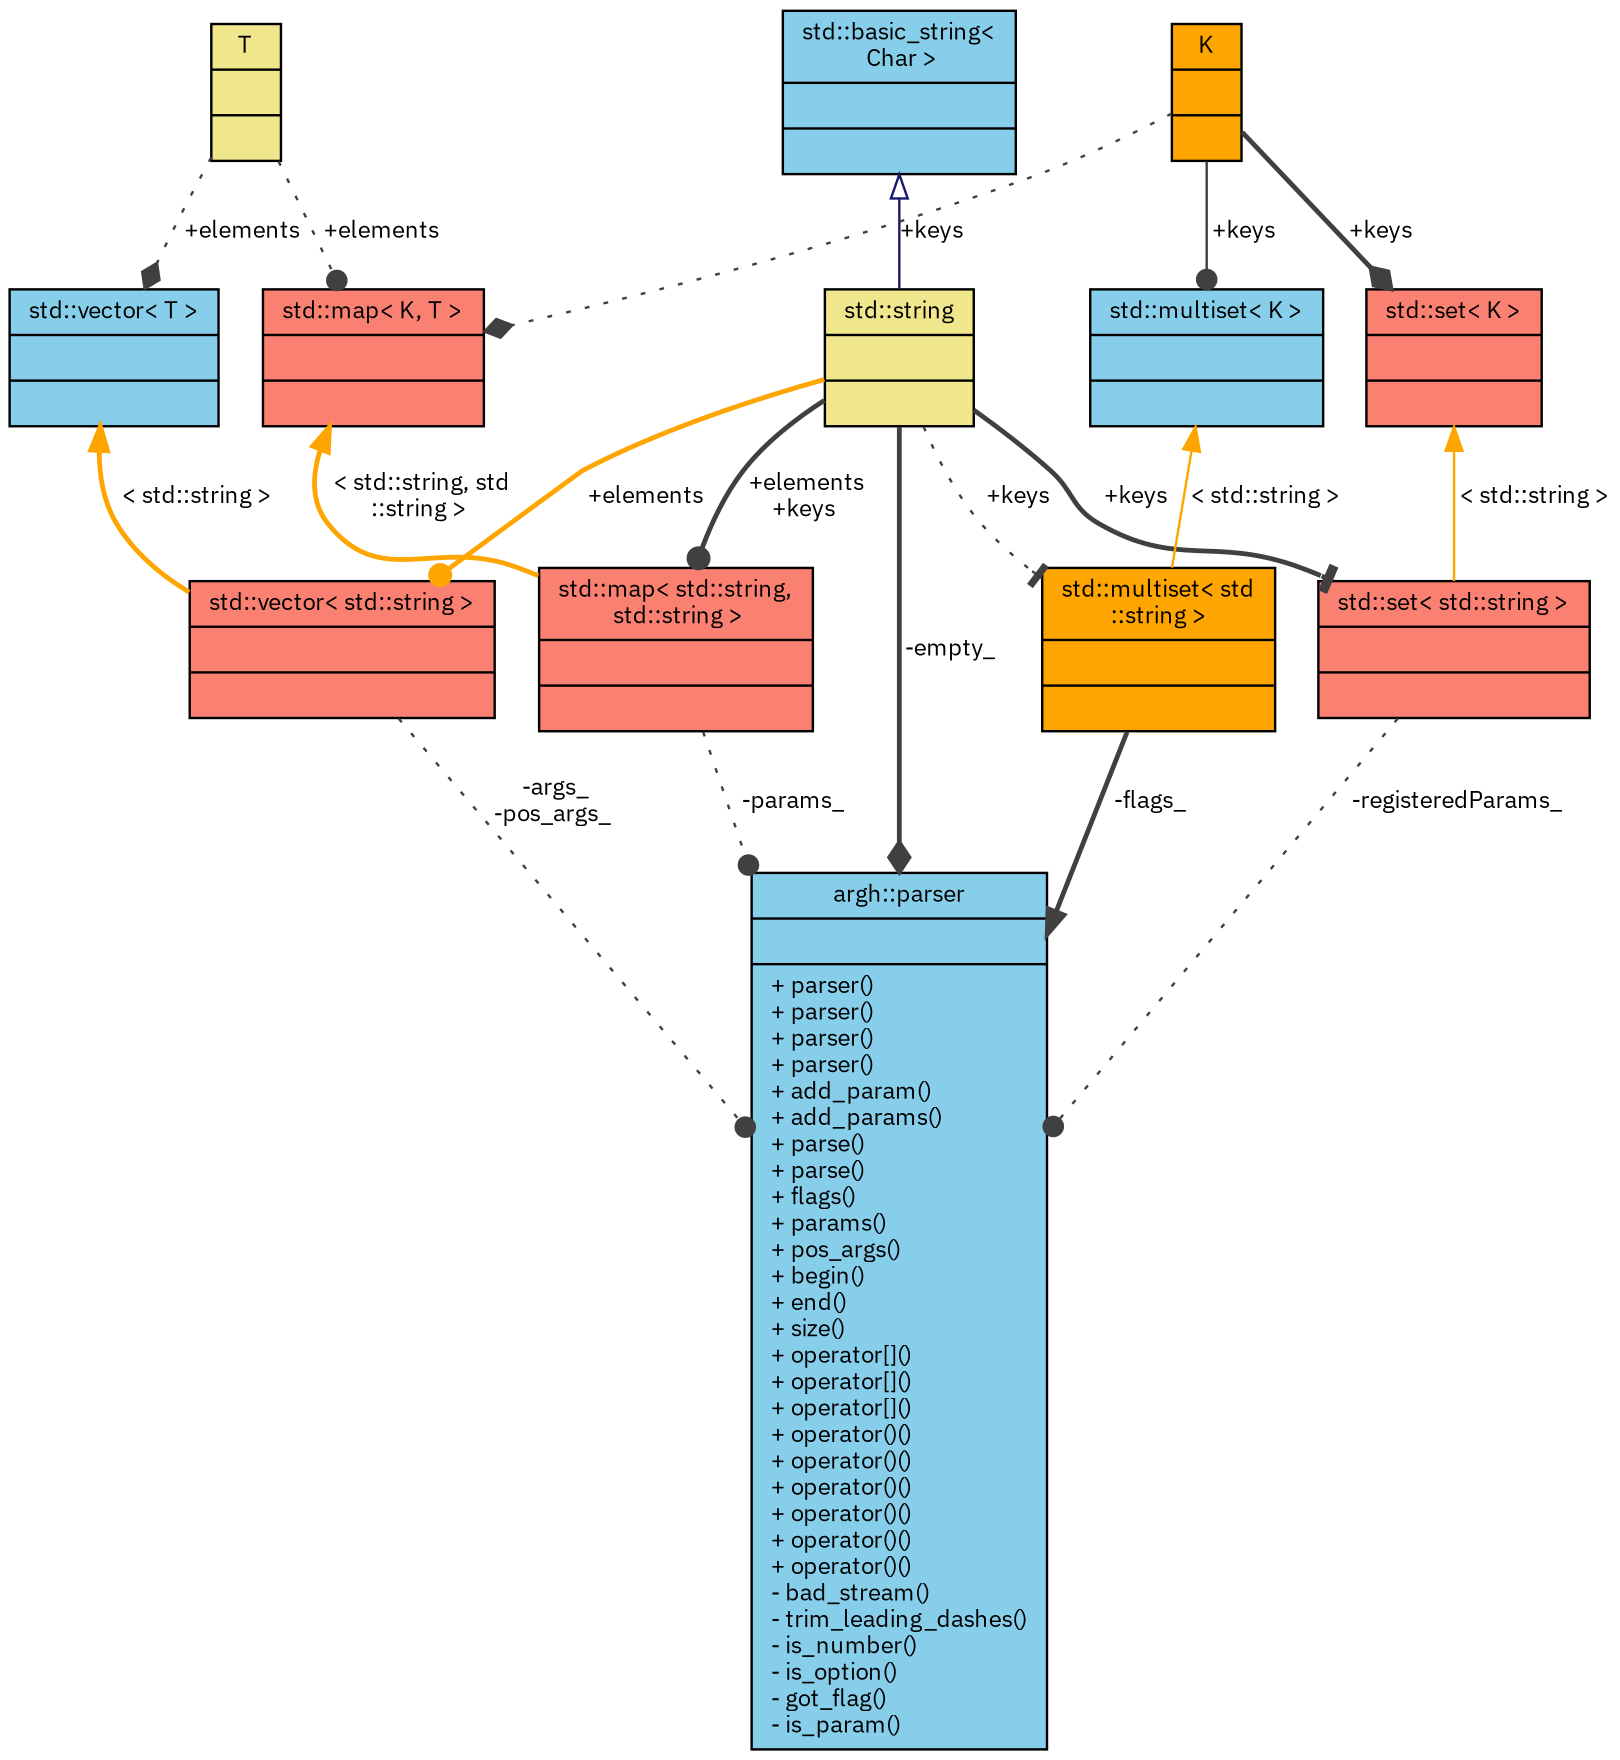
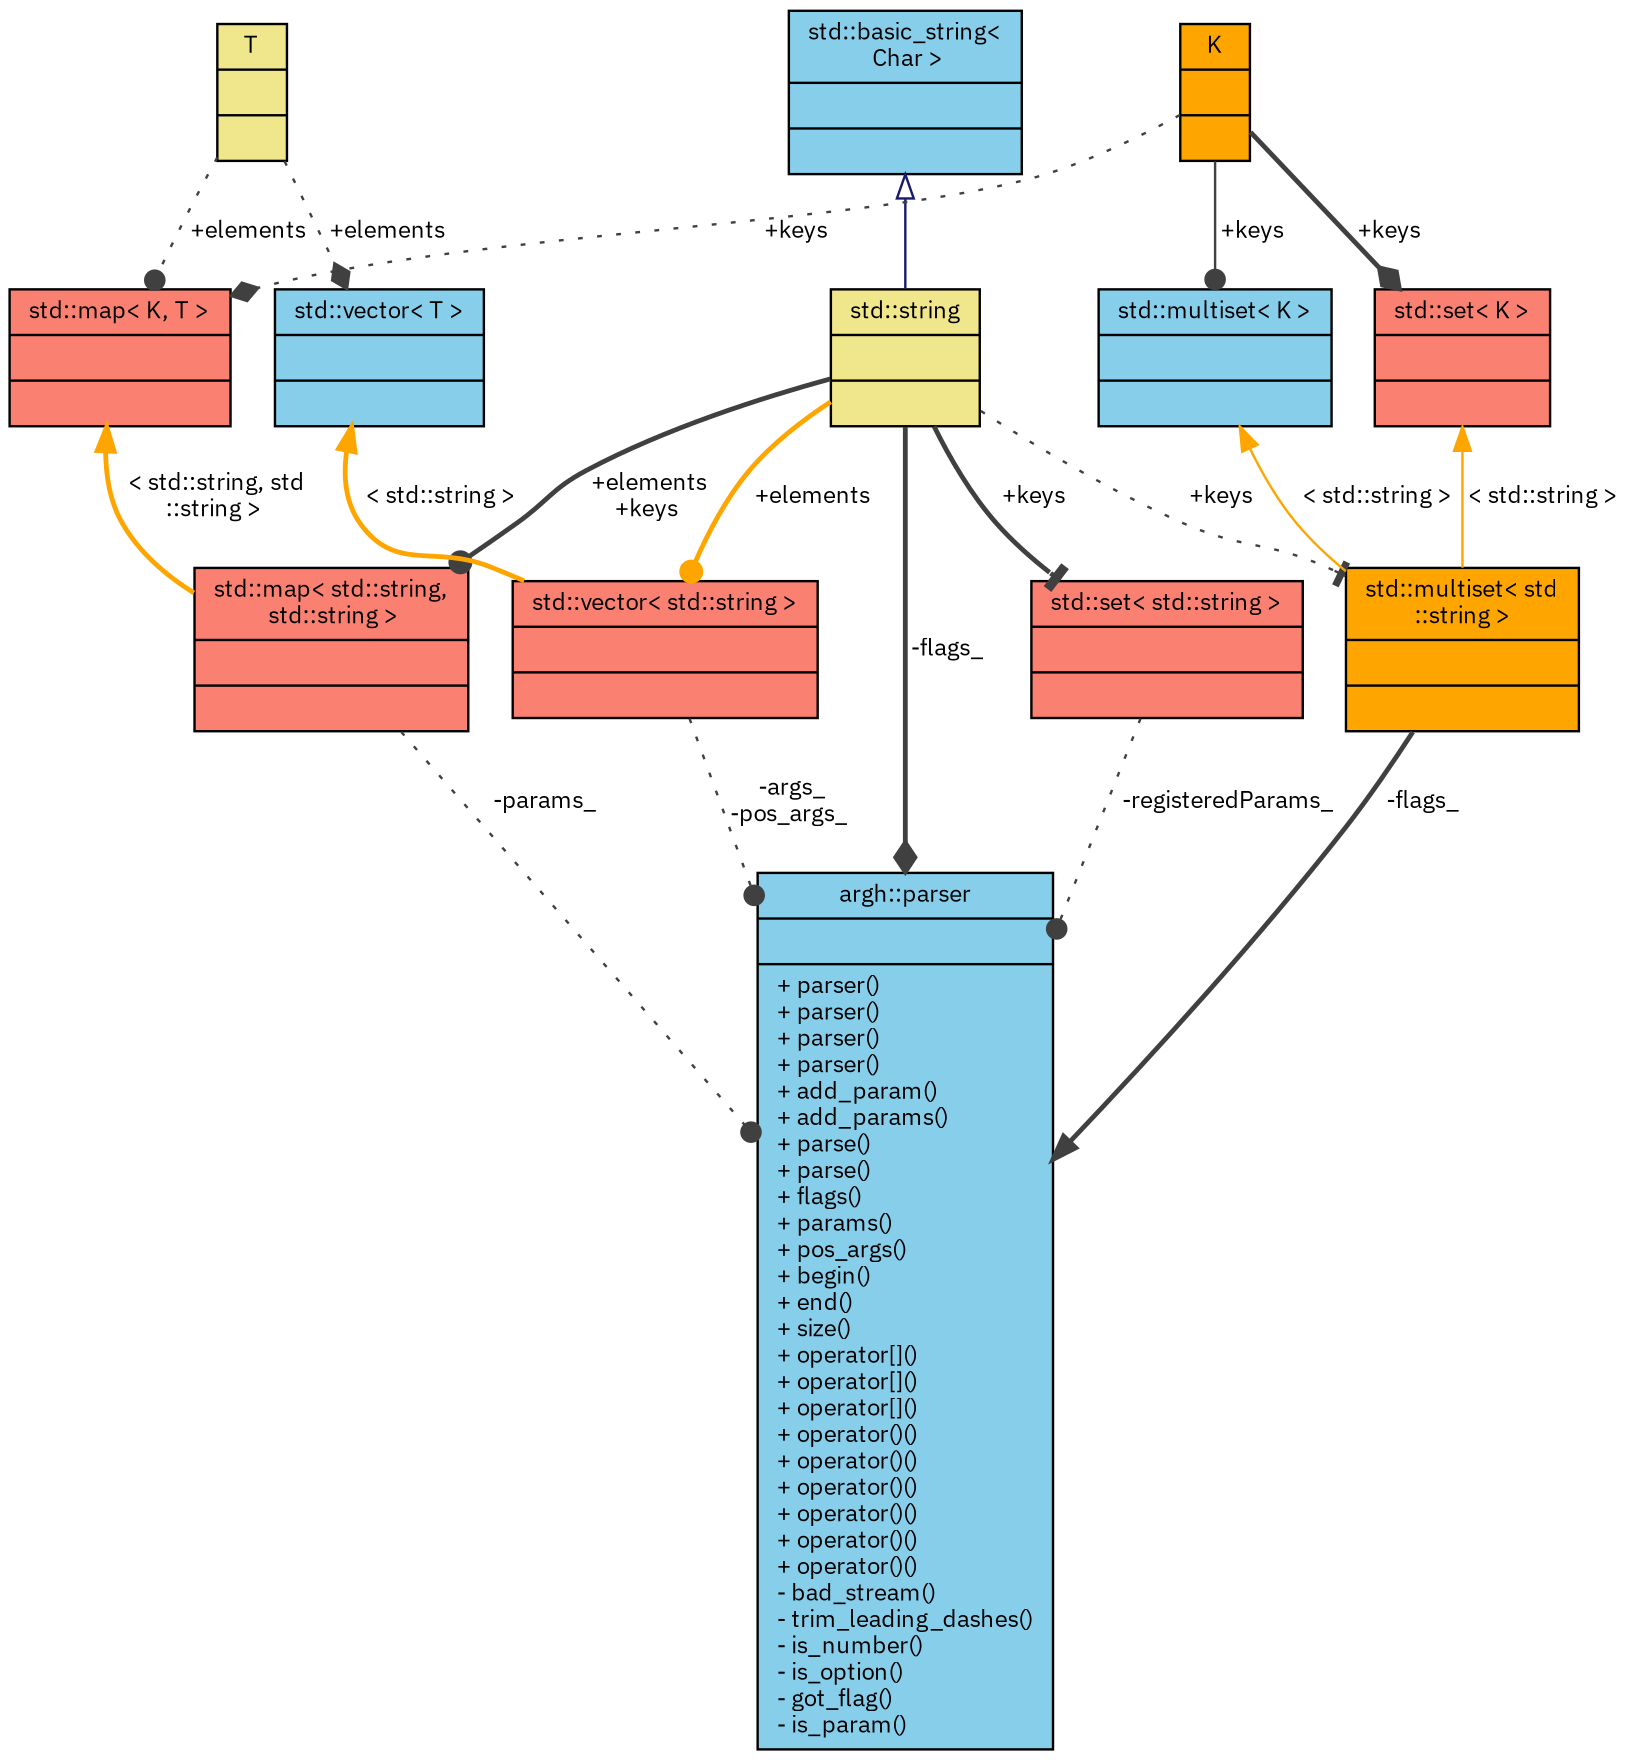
  digraph {
    fontname="IBM Plex Sans"
    node [color=black fillcolor=salmon fontname="IBM Plex Sans" fontsize=10 shape=record style=filled]
    edge [arrowhead=dot color=grey25 fontname="IBM Plex Sans" fontsize=10 labelfontname=Helvetica labelfontsize=10 style=bold]
    n1 [fillcolor=skyblue fontcolor=black height=0.2 label="{argh::parser\n||+ parser()\l+ parser()\l+ parser()\l+ parser()\l+ add_param()\l+ add_params()\l+ parse()\l+ parse()\l+ flags()\l+ params()\l+ pos_args()\l+ begin()\l+ end()\l+ size()\l+ operator[]()\l+ operator[]()\l+ operator[]()\l+ operator()()\l+ operator()()\l+ operator()()\l+ operator()()\l+ operator()()\l+ operator()()\l- bad_stream()\l- trim_leading_dashes()\l- is_number()\l- is_option()\l- got_flag()\l- is_param()\l}" width=0.4]
    n2 [height=0.2 label="{std::vector\< std::string \>\n||}" width=0.4]
    n3 [fillcolor=khaki height=0.2 label="{std::string\n||}" width=0.4]
    n4 [height=0.2 label="{std::map\< std::string,\l std::string \>\n||}" width=0.4]
    n5 [fillcolor=orange height=0.2 label="{std::multiset\< std\l::string \>\n||}" width=0.4]
    n6 [height=0.2 label="{std::set\< std::string \>\n||}" width=0.4]
    n7 [fillcolor=skyblue height=0.2 label="{std::basic_string\<\l Char \>\n||}" width=0.4]
    n8 [fillcolor=skyblue height=0.2 label="{std::vector\< T \>\n||}" width=0.4]
    n9 [fillcolor=khaki height=0.2 label="{T\n||}" width=0.4]
    n10 [height=0.2 label="{std::map\< K, T \>\n||}" width=0.4]
    n11 [fillcolor=orange height=0.2 label="{K\n||}" width=0.4]
    n12 [fillcolor=skyblue height=0.2 label="{std::multiset\< K \>\n||}" width=0.4]
    n13 [height=0.2 label="{std::set\< K \>\n||}" width=0.4]
    n2 -> n1 [label=" -args_\n-pos_args_" style=dotted]
-   n3 -> n1 [arrowhead=diamond label=" -empty_"]
+   n3 -> n1 [arrowhead=diamond label=" -flags_"]
    n3 -> n2 [color=orange label=" +elements"]
    n3 -> n4 [label=" +elements\n+keys"]
    n3 -> n5 [arrowhead=tee label=" +keys" style=dotted]
    n3 -> n6 [arrowhead=tee label=" +keys"]
    n4 -> n1 [label=" -params_" style=dotted]
    n5 -> n1 [arrowhead=normal label=" -flags_"]
    n6 -> n1 [label=" -registeredParams_" style=dotted]
    n7 -> n3 [arrowtail=onormal color=midnightblue dir=back style=solid arrowhead=""]
    n8 -> n2 [color=orange dir=back label=" \< std::string \>" arrowhead=""]
    n9 -> n8 [arrowhead=diamond label=" +elements" style=dotted]
    n9 -> n10 [label=" +elements" style=dotted]
    n10 -> n4 [color=orange dir=back label=" \< std::string, std\l::string \>" arrowhead=""]
    n11 -> n10 [arrowhead=diamond label=" +keys" style=dotted]
    n11 -> n12 [label=" +keys" style=solid]
    n11 -> n13 [arrowhead=diamond label=" +keys"]
    n12 -> n5 [color=orange dir=back label=" \< std::string \>" style=solid arrowhead=""]
-   n13 -> n6 [color=orange dir=back label=" \< std::string \>" style=solid arrowhead=""]
+   n13 -> n5 [color=orange dir=back label=" \< std::string \>" style=solid arrowhead=""]
  }
